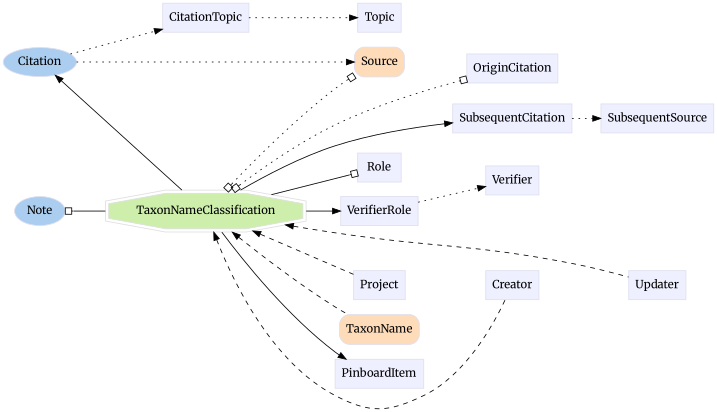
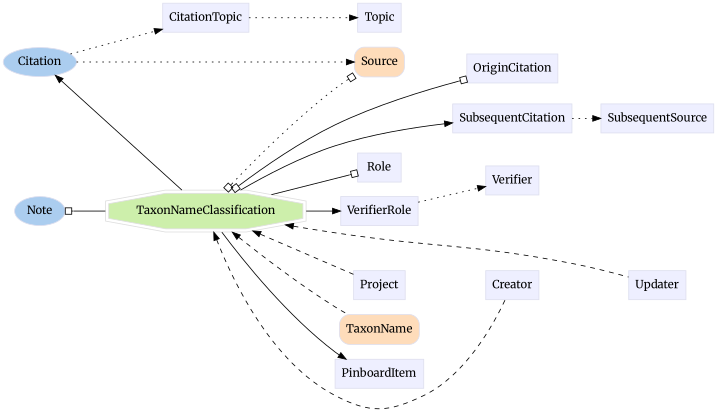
  digraph {
    fontname=Merriweather
    rankdir=LR
    node [color="#dddeee" fillcolor="#eeefff" fontname=Merriweather group=supporting shape=box style=filled]
    edge [fontname=Merriweather]
    n1 [fillcolor="#abcdef" group=annotator height=0.5 label=Citation shape=oval width=1.1279]
    n2 [fillcolor="#abcdef" group=annotator height=0.5 label=Note shape=oval width=0.80088]
    n3 [fillcolor="#fedcba" group=core height=0.51389 label=Source shape=Mrecord width=0.75]
    n4 [fillcolor="#fedcba" group=core height=0.51389 label=TaxonName shape=Mrecord width=1.1597]
    n5 [color="#dedede" fillcolor="#cdefab" group=target height=0.61111 label=TaxonNameClassification shape=doubleoctagon width=3.3478]
    n6 [height=0.5 label=CitationTopic width=1.2639]
    n7 [height=0.5 label=PinboardItem width=1.2535]
    n8 [height=0.5 label=Role width=0.75]
    n9 [height=0.5 label=SubsequentCitation width=1.691]
    n10 [height=0.5 label=SubsequentSource width=1.6076]
    n11 [height=0.5 label=Topic width=0.75]
    n12 [height=0.5 label=VerifierRole width=1.1493]
    n13 [height=0.5 label=Verifier width=0.79514]
    n14 [height=0.5 label=Creator width=0.78472]
    n15 [height=0.5 label=Project width=0.75347]
    n16 [height=0.5 label=Updater width=0.82639]
    n17 [height=0.5 label=OriginCitation width=1.316]
    subgraph sub_1 {
      rank=min
      n1
      n2
    }
    subgraph sub_2 {
      n3
      n4
    }
    subgraph sub_3 {
      n5
      n6
      n7
      n8
      n9
      n10
      n11
      n12
      n13
      n14
      n15
      n16
      n17
    }
    n1 -> n3 [style=dotted]
    n1 -> n6 [style=dotted]
    n3 -> n9 [style=invis]
    n3 -> n17 [style=invis]
    n5 -> n1
    n5 -> n2 [arrowhead=obox]
    n5 -> n3 [arrowhead=obox arrowtail=obox dir=both style=dotted]
    n5 -> n4 [dir=back style=dashed]
    n5 -> n7
    n5 -> n8 [arrowhead=obox]
    n5 -> n9
    n5 -> n12
    n5 -> n14 [dir=back style=dashed]
    n5 -> n15 [dir=back style=dashed]
    n5 -> n16 [dir=back style=dashed]
-   n5 -> n17 [arrowhead=obox arrowtail=obox dir=both style=dotted]
+   n5 -> n17 [arrowhead=obox arrowtail=obox dir=both]
    n6 -> n11 [style=dotted]
    n8 -> n13 [style=invis]
    n9 -> n10 [style=dotted]
    n12 -> n13 [style=dotted]
    n14 -> n16 [style=invis]
    n15 -> n14 [style=invis]
  }
